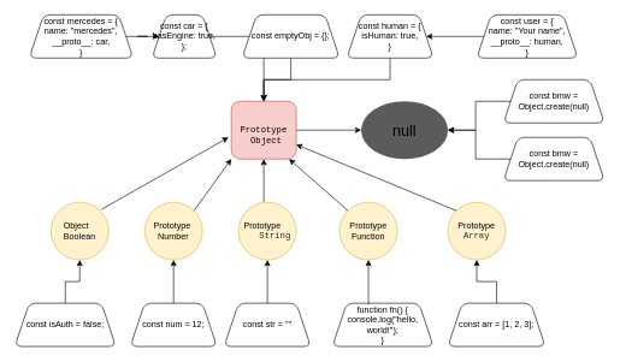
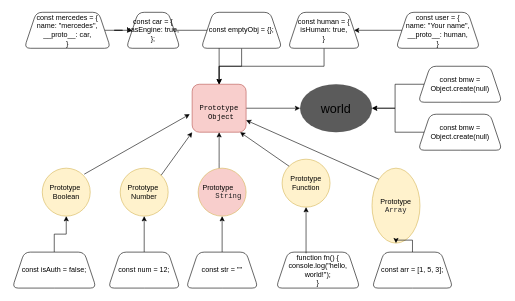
  <mxCell id="0" />
  <mxCell id="1" parent="0" />
  <mxCell id="2" value="" style="edgeStyle=orthogonalEdgeStyle;rounded=0;orthogonalLoop=1;jettySize=auto;html=1;" parent="1" source="3" target="20" edge="1"><mxGeometry relative="1" as="geometry" /></mxCell>
  <mxCell id="3" value="&lt;br&gt;&lt;span style=&quot;box-sizing: border-box; min-width: 0px; min-height: 0px; flex-shrink: 0; font-family: consolas, &amp;quot;lucida console&amp;quot;, &amp;quot;courier new&amp;quot;, monospace; font-size: 12px; font-style: normal; font-variant-ligatures: normal; font-variant-caps: normal; font-weight: 400; letter-spacing: normal; orphans: 2; text-align: left; text-indent: 0px; text-transform: none; widows: 2; word-spacing: 0px; -webkit-text-stroke-width: 0px; text-decoration-thickness: initial; text-decoration-style: initial; text-decoration-color: initial;&quot; title=&quot;[[Prototype]]&quot; class=&quot;name synthetic-property&quot;&gt;Prototype&lt;br&gt;&lt;/span&gt;&lt;span style=&quot;box-sizing: border-box; min-width: 0px; min-height: 0px; flex-shrink: 0; font-family: consolas, &amp;quot;lucida console&amp;quot;, &amp;quot;courier new&amp;quot;, monospace; font-size: 12px; font-style: normal; font-variant-ligatures: normal; font-variant-caps: normal; font-weight: 400; letter-spacing: normal; orphans: 2; text-align: left; text-indent: 0px; text-transform: none; widows: 2; word-spacing: 0px; -webkit-text-stroke-width: 0px; text-decoration-thickness: initial; text-decoration-style: initial; text-decoration-color: initial;&quot; class=&quot;separator&quot;&gt;&amp;nbsp;&lt;/span&gt;&lt;span style=&quot;box-sizing: border-box; min-width: 0px; min-height: 0px; font-family: consolas, &amp;quot;lucida console&amp;quot;, &amp;quot;courier new&amp;quot;, monospace; font-size: 12px; font-style: normal; font-variant-ligatures: normal; font-variant-caps: normal; font-weight: 400; letter-spacing: normal; orphans: 2; text-align: left; text-indent: 0px; text-transform: none; widows: 2; word-spacing: 0px; -webkit-text-stroke-width: 0px; text-decoration-thickness: initial; text-decoration-style: initial; text-decoration-color: initial;&quot; title=&quot;Object&quot; class=&quot;object-value-object value&quot;&gt;Object&lt;/span&gt;" style="rounded=1;whiteSpace=wrap;html=1;glass=0;strokeWidth=1;shadow=0;fillColor=#f8cecc;strokeColor=#b85450;" parent="1" vertex="1"><mxGeometry x="320" y="140" width="90" height="80" as="geometry" /></mxCell>
  <mxCell id="4" value="" style="edgeStyle=orthogonalEdgeStyle;rounded=0;orthogonalLoop=1;jettySize=auto;html=1;" parent="1" source="5" target="3" edge="1"><mxGeometry relative="1" as="geometry"><Array as="points"><mxPoint x="365" y="270" /><mxPoint x="365" y="270" /></Array></mxGeometry></mxCell>
- <mxCell id="5" value="&lt;div style=&quot;text-align: left;&quot;&gt;&lt;span style=&quot;background-color: initial;&quot;&gt;Prototype&lt;/span&gt;&lt;span style=&quot;background-color: initial;&quot;&gt;&amp;nbsp;&lt;/span&gt;&lt;/div&gt;&lt;div style=&quot;text-align: left;&quot;&gt;&lt;span style=&quot;background-color: initial;&quot;&gt;&lt;font face=&quot;consolas, lucida console, courier new, monospace&quot; color=&quot;#202124&quot;&gt;&amp;nbsp; &amp;nbsp;String&lt;/font&gt;&lt;/span&gt;&lt;/div&gt;" style="ellipse;whiteSpace=wrap;html=1;rounded=1;glass=0;strokeWidth=1;shadow=0;fillColor=#fff2cc;strokeColor=#d6b656;" parent="1" vertex="1"><mxGeometry x="330" y="280" width="80" height="80" as="geometry" /></mxCell>
- <mxCell id="6" value="Prototype&lt;br&gt;&lt;div style=&quot;text-align: center;&quot;&gt;&lt;span style=&quot;color: rgb(32, 33, 36); font-family: consolas, &amp;quot;lucida console&amp;quot;, &amp;quot;courier new&amp;quot;, monospace; text-align: left; background-color: initial;&quot;&gt;Array&lt;/span&gt;&lt;/div&gt;" style="ellipse;whiteSpace=wrap;html=1;rounded=1;glass=0;strokeWidth=1;shadow=0;fillColor=#fff2cc;strokeColor=#d6b656;" parent="1" vertex="1"><mxGeometry x="620" y="280" width="80" height="80" as="geometry" /></mxCell>
+ <mxCell id="5" value="&lt;div style=&quot;text-align: left;&quot;&gt;&lt;span style=&quot;background-color: initial;&quot;&gt;Prototype&lt;/span&gt;&lt;span style=&quot;background-color: initial;&quot;&gt;&amp;nbsp;&lt;/span&gt;&lt;/div&gt;&lt;div style=&quot;text-align: left;&quot;&gt;&lt;span style=&quot;background-color: initial;&quot;&gt;&lt;font face=&quot;consolas, lucida console, courier new, monospace&quot; color=&quot;#202124&quot;&gt;&amp;nbsp; &amp;nbsp;String&lt;/font&gt;&lt;/span&gt;&lt;/div&gt;" style="ellipse;whiteSpace=wrap;html=1;rounded=1;glass=0;strokeWidth=1;shadow=0;fillColor=#f8cecc;strokeColor=#d6b656;" parent="1" vertex="1"><mxGeometry x="330" y="280" width="80" height="80" as="geometry" /></mxCell>
+ <mxCell id="6" value="Prototype&lt;br&gt;&lt;div style=&quot;text-align: center;&quot;&gt;&lt;span style=&quot;color: rgb(32, 33, 36); font-family: consolas, &amp;quot;lucida console&amp;quot;, &amp;quot;courier new&amp;quot;, monospace; text-align: left; background-color: initial;&quot;&gt;Array&lt;/span&gt;&lt;/div&gt;" style="ellipse;whiteSpace=wrap;html=1;rounded=1;glass=0;strokeWidth=1;shadow=0;fillColor=#fff2cc;strokeColor=#d6b656;" parent="1" vertex="1"><mxGeometry x="620" y="280" width="80" height="125" as="geometry" /></mxCell>
  <mxCell id="7" value="" style="edgeStyle=orthogonalEdgeStyle;rounded=0;orthogonalLoop=1;jettySize=auto;html=1;" parent="1" source="8" target="6" edge="1"><mxGeometry relative="1" as="geometry" /></mxCell>
- <mxCell id="8" value="const arr = [1, 2, 3];" style="shape=trapezoid;perimeter=trapezoidPerimeter;whiteSpace=wrap;html=1;fixedSize=1;rounded=1;glass=0;strokeWidth=1;shadow=0;" parent="1" vertex="1"><mxGeometry x="620" y="420" width="135" height="60" as="geometry" /></mxCell>
+ <mxCell id="8" value="const arr = [1, 5, 3];" style="shape=trapezoid;perimeter=trapezoidPerimeter;whiteSpace=wrap;html=1;fixedSize=1;rounded=1;glass=0;strokeWidth=1;shadow=0;" parent="1" vertex="1"><mxGeometry x="620" y="420" width="135" height="60" as="geometry" /></mxCell>
  <mxCell id="9" value="" style="edgeStyle=orthogonalEdgeStyle;rounded=0;orthogonalLoop=1;jettySize=auto;html=1;" parent="1" source="10" target="3" edge="1"><mxGeometry relative="1" as="geometry"><mxPoint x="490" as="targetPoint" y="120" /><Array as="points"><mxPoint x="540" y="110" /><mxPoint x="365" y="110" /></Array></mxGeometry></mxCell>
  <mxCell id="10" value="&lt;div&gt;const human = {&lt;/div&gt;&lt;div&gt;isHuman: true,&lt;/div&gt;&lt;div&gt;}&lt;/div&gt;" style="shape=trapezoid;perimeter=trapezoidPerimeter;whiteSpace=wrap;html=1;fixedSize=1;rounded=1;glass=0;strokeWidth=1;shadow=0;" parent="1" vertex="1"><mxGeometry x="480" y="20" width="120" height="60" as="geometry" /></mxCell>
  <mxCell id="11" value="" style="edgeStyle=orthogonalEdgeStyle;rounded=0;orthogonalLoop=1;jettySize=auto;html=1;" parent="1" source="12" target="5" edge="1"><mxGeometry relative="1" as="geometry" /></mxCell>
  <mxCell id="12" value="const str = &quot;&quot;" style="shape=trapezoid;perimeter=trapezoidPerimeter;whiteSpace=wrap;html=1;fixedSize=1;rounded=1;glass=0;strokeWidth=1;shadow=0;" parent="1" vertex="1"><mxGeometry x="310" y="420" width="120" height="60" as="geometry" /></mxCell>
  <mxCell id="13" value="" style="edgeStyle=orthogonalEdgeStyle;rounded=0;orthogonalLoop=1;jettySize=auto;html=1;" parent="1" source="14" target="10" edge="1"><mxGeometry relative="1" as="geometry" /></mxCell>
  <mxCell id="14" value="&lt;div&gt;const user = {&lt;/div&gt;&lt;div&gt;name: &quot;Your name&quot;,&lt;/div&gt;&lt;div&gt;__proto__: human,&lt;/div&gt;&lt;div&gt;}&lt;/div&gt;" style="shape=trapezoid;perimeter=trapezoidPerimeter;whiteSpace=wrap;html=1;fixedSize=1;rounded=1;glass=0;strokeWidth=1;shadow=0;" parent="1" vertex="1"><mxGeometry x="660" y="20" width="140" height="60" as="geometry" /></mxCell>
  <mxCell id="15" value="" style="edgeStyle=orthogonalEdgeStyle;rounded=0;orthogonalLoop=1;jettySize=auto;html=1;" parent="1" source="16" target="3" edge="1"><mxGeometry relative="1" as="geometry" /></mxCell>
  <mxCell id="16" value="&lt;div&gt;const car = {&lt;/div&gt;&lt;div&gt;hasEngine: true,&lt;/div&gt;&lt;div&gt;};&lt;/div&gt;" style="shape=trapezoid;perimeter=trapezoidPerimeter;whiteSpace=wrap;html=1;fixedSize=1;rounded=1;glass=0;strokeWidth=1;shadow=0;" parent="1" vertex="1"><mxGeometry x="210" y="20" width="90" height="60" as="geometry" /></mxCell>
  <mxCell id="17" value="" style="edgeStyle=orthogonalEdgeStyle;rounded=0;orthogonalLoop=1;jettySize=auto;html=1;" parent="1" source="18" target="16" edge="1"><mxGeometry relative="1" as="geometry" /></mxCell>
  <mxCell id="18" value="&lt;div&gt;const mercedes = {&lt;/div&gt;&lt;div&gt;name: &quot;mercedes&quot;,&lt;/div&gt;&lt;div&gt;__proto__: car,&lt;/div&gt;&lt;div&gt;}&lt;/div&gt;" style="shape=trapezoid;perimeter=trapezoidPerimeter;whiteSpace=wrap;html=1;fixedSize=1;rounded=1;glass=0;strokeWidth=1;shadow=0;" parent="1" vertex="1"><mxGeometry x="40" y="20" width="144" height="60" as="geometry" /></mxCell>
  <mxCell id="19" value="" style="edgeStyle=orthogonalEdgeStyle;rounded=0;orthogonalLoop=1;jettySize=auto;html=1;entryX=1;entryY=0.5;entryDx=0;entryDy=0;exitX=0;exitY=0.5;exitDx=0;exitDy=0;" parent="1" source="21" target="20" edge="1"><mxGeometry relative="1" as="geometry"><mxPoint x="690" y="180" as="sourcePoint" /><mxPoint x="710" y="180" as="targetPoint" /></mxGeometry></mxCell>
- <mxCell id="20" value="null" style="ellipse;whiteSpace=wrap;html=1;fillColor=#333333;opacity=80;strokeWidth=0;perimeterSpacing=0;fontSize=21;" parent="1" vertex="1"><mxGeometry x="500" y="140" width="120" height="80" as="geometry" /></mxCell>
+ <mxCell id="20" value="world" style="ellipse;whiteSpace=wrap;html=1;fillColor=#333333;opacity=80;strokeWidth=0;perimeterSpacing=0;fontSize=21;" parent="1" vertex="1"><mxGeometry x="500" y="140" width="120" height="80" as="geometry" /></mxCell>
  <mxCell id="21" value="const bmw = Object.create(null)" style="shape=trapezoid;perimeter=trapezoidPerimeter;whiteSpace=wrap;html=1;fixedSize=1;rounded=1;glass=0;strokeWidth=1;shadow=0;" parent="1" vertex="1"><mxGeometry x="697" y="110" width="140" height="60" as="geometry" /></mxCell>
- <mxCell id="22" value="Prototype&lt;br&gt;Function" style="ellipse;whiteSpace=wrap;html=1;aspect=fixed;fillColor=#fff2cc;strokeColor=#d6b656;" parent="1" vertex="1"><mxGeometry x="470" y="280" width="80" height="80" as="geometry" /></mxCell>
+ <mxCell id="22" value="Prototype&lt;br&gt;Function" style="ellipse;whiteSpace=wrap;html=1;aspect=fixed;fillColor=#fff2cc;strokeColor=#d6b656;" parent="1" vertex="1"><mxGeometry x="470" y="265" width="80" height="80" as="geometry" /></mxCell>
  <mxCell id="23" value="" style="endArrow=classic;html=1;rounded=0;exitX=0;exitY=0;exitDx=0;exitDy=0;" parent="1" source="22" edge="1"><mxGeometry width="50" height="50" relative="1" as="geometry"><mxPoint x="400" y="250" as="sourcePoint" /><mxPoint x="400" y="220" as="targetPoint" /></mxGeometry></mxCell>
  <mxCell id="24" value="&lt;div&gt;function fn() {&lt;/div&gt;&lt;div&gt;console.log(&quot;hello, world!&quot;);&lt;/div&gt;&lt;div&gt;}&lt;/div&gt;" style="shape=trapezoid;perimeter=trapezoidPerimeter;whiteSpace=wrap;html=1;fixedSize=1;rounded=1;glass=0;strokeWidth=1;shadow=0;" parent="1" vertex="1"><mxGeometry x="460" y="420" width="140" height="60" as="geometry" /></mxCell>
  <mxCell id="25" value="" style="endArrow=classic;html=1;rounded=0;exitX=0.357;exitY=0.033;exitDx=0;exitDy=0;entryX=0.5;entryY=1;entryDx=0;entryDy=0;exitPerimeter=0;" parent="1" source="24" target="22" edge="1"><mxGeometry width="50" height="50" relative="1" as="geometry"><mxPoint x="620" y="312" as="sourcePoint" /><mxPoint x="560" y="350" as="targetPoint" /></mxGeometry></mxCell>
  <mxCell id="26" value="" style="edgeStyle=orthogonalEdgeStyle;rounded=0;orthogonalLoop=1;jettySize=auto;html=1;" parent="1" source="27" target="20" edge="1"><mxGeometry relative="1" as="geometry" /></mxCell>
  <mxCell id="27" value="const bmw = Object.create(null)" style="shape=trapezoid;perimeter=trapezoidPerimeter;whiteSpace=wrap;html=1;fixedSize=1;rounded=1;glass=0;strokeWidth=1;shadow=0;" parent="1" vertex="1"><mxGeometry x="697" y="190" width="140" height="60" as="geometry" /></mxCell>
  <mxCell id="28" value="&lt;div style=&quot;border-color: var(--border-color); text-align: left;&quot;&gt;Prototype&lt;span style=&quot;border-color: var(--border-color); background-color: initial;&quot;&gt;&amp;nbsp;&lt;/span&gt;&lt;/div&gt;&lt;div&gt;Number&lt;/div&gt;" style="ellipse;whiteSpace=wrap;html=1;aspect=fixed;fillColor=#fff2cc;strokeColor=#d6b656;" parent="1" vertex="1"><mxGeometry x="200" y="280" width="80" height="80" as="geometry" /></mxCell>
  <mxCell id="29" value="" style="edgeStyle=orthogonalEdgeStyle;rounded=0;orthogonalLoop=1;jettySize=auto;html=1;" parent="1" source="30" target="3" edge="1"><mxGeometry relative="1" as="geometry" /></mxCell>
  <mxCell id="30" value="const emptyObj = {};" style="shape=trapezoid;perimeter=trapezoidPerimeter;whiteSpace=wrap;html=1;fixedSize=1;rounded=1;glass=0;strokeWidth=1;shadow=0;" parent="1" vertex="1"><mxGeometry x="335" y="20" width="135" height="60" as="geometry" /></mxCell>
- <mxCell id="31" value="&lt;div style=&quot;border-color: var(--border-color); text-align: left;&quot;&gt;Object&lt;span style=&quot;border-color: var(--border-color); background-color: initial;&quot;&gt;&amp;nbsp;&lt;/span&gt;&lt;/div&gt;&lt;div&gt;&lt;span style=&quot;border-color: var(--border-color); background-color: initial;&quot;&gt;Boolean&lt;/span&gt;&lt;/div&gt;" style="ellipse;whiteSpace=wrap;html=1;aspect=fixed;fillColor=#fff2cc;strokeColor=#d6b656;" parent="1" vertex="1"><mxGeometry x="70" y="280" width="80" height="80" as="geometry" /></mxCell>
+ <mxCell id="31" value="&lt;div style=&quot;border-color: var(--border-color); text-align: left;&quot;&gt;Prototype&lt;span style=&quot;border-color: var(--border-color); background-color: initial;&quot;&gt;&amp;nbsp;&lt;/span&gt;&lt;/div&gt;&lt;div&gt;&lt;span style=&quot;border-color: var(--border-color); background-color: initial;&quot;&gt;Boolean&lt;/span&gt;&lt;/div&gt;" style="ellipse;whiteSpace=wrap;html=1;aspect=fixed;fillColor=#fff2cc;strokeColor=#d6b656;" parent="1" vertex="1"><mxGeometry x="70" y="280" width="80" height="80" as="geometry" /></mxCell>
  <mxCell id="32" value="" style="endArrow=classic;html=1;rounded=0;exitX=0;exitY=0;exitDx=0;exitDy=0;entryX=1;entryY=0.75;entryDx=0;entryDy=0;" parent="1" source="6" target="3" edge="1"><mxGeometry width="50" height="50" relative="1" as="geometry"><mxPoint x="492" y="302" as="sourcePoint" /><mxPoint x="460" y="210" as="targetPoint" /></mxGeometry></mxCell>
  <mxCell id="33" value="" style="endArrow=classic;html=1;rounded=0;exitX=1;exitY=0;exitDx=0;exitDy=0;" parent="1" source="28" edge="1"><mxGeometry width="50" height="50" relative="1" as="geometry"><mxPoint x="260" y="290" as="sourcePoint" /><mxPoint x="320" y="220" as="targetPoint" /></mxGeometry></mxCell>
  <mxCell id="34" value="" style="endArrow=classic;html=1;rounded=0;entryX=-0.044;entryY=0.625;entryDx=0;entryDy=0;entryPerimeter=0;" parent="1" target="3" edge="1"><mxGeometry width="50" height="50" relative="1" as="geometry"><mxPoint x="140" y="290" as="sourcePoint" /><mxPoint x="190" y="240" as="targetPoint" /></mxGeometry></mxCell>
  <mxCell id="35" value="" style="edgeStyle=orthogonalEdgeStyle;rounded=0;orthogonalLoop=1;jettySize=auto;html=1;" parent="1" source="36" target="28" edge="1"><mxGeometry relative="1" as="geometry" /></mxCell>
  <mxCell id="36" value="const num = 12;" style="shape=trapezoid;perimeter=trapezoidPerimeter;whiteSpace=wrap;html=1;fixedSize=1;rounded=1;glass=0;strokeWidth=1;shadow=0;" parent="1" vertex="1"><mxGeometry x="180" y="420" width="120" height="60" as="geometry" /></mxCell>
  <mxCell id="37" value="" style="edgeStyle=orthogonalEdgeStyle;rounded=0;orthogonalLoop=1;jettySize=auto;html=1;" parent="1" source="38" target="31" edge="1"><mxGeometry relative="1" as="geometry" /></mxCell>
  <mxCell id="38" value="const isAuth = false;" style="shape=trapezoid;perimeter=trapezoidPerimeter;whiteSpace=wrap;html=1;fixedSize=1;rounded=1;glass=0;strokeWidth=1;shadow=0;" parent="1" vertex="1"><mxGeometry x="20" y="420" width="140" height="60" as="geometry" /></mxCell>
